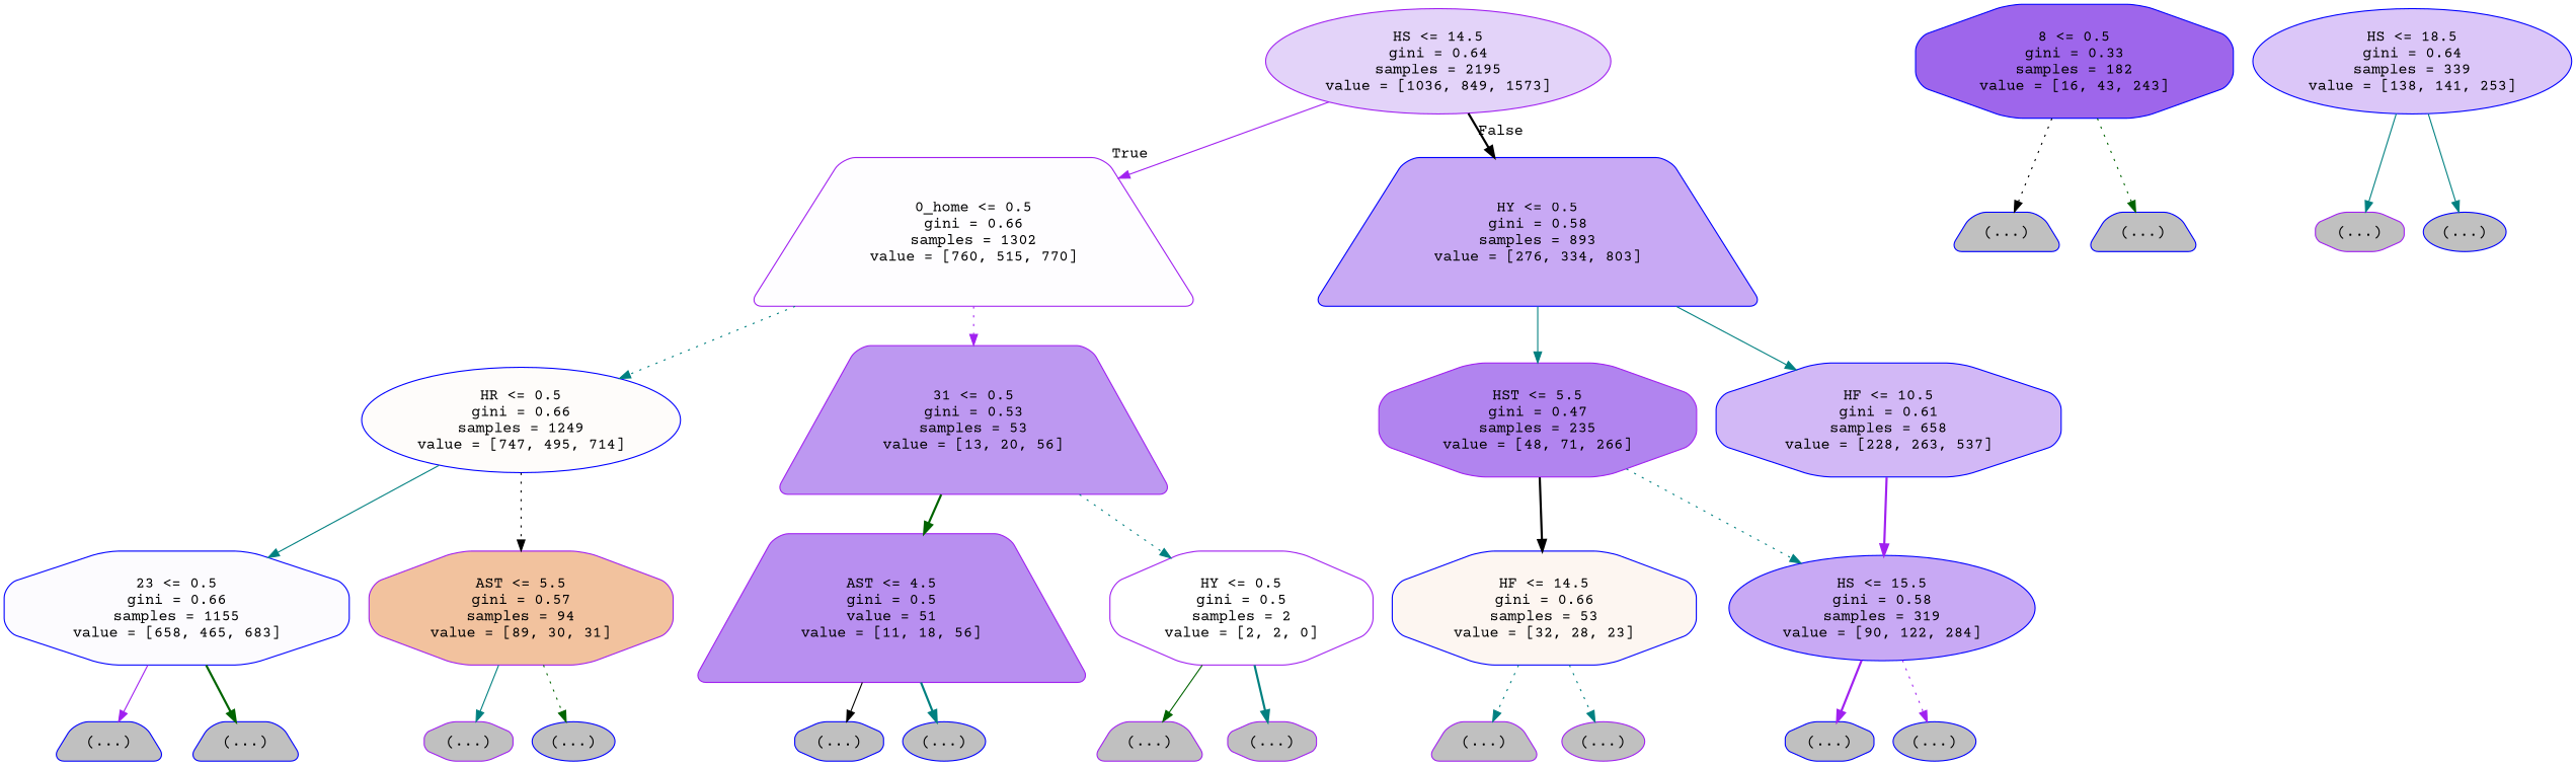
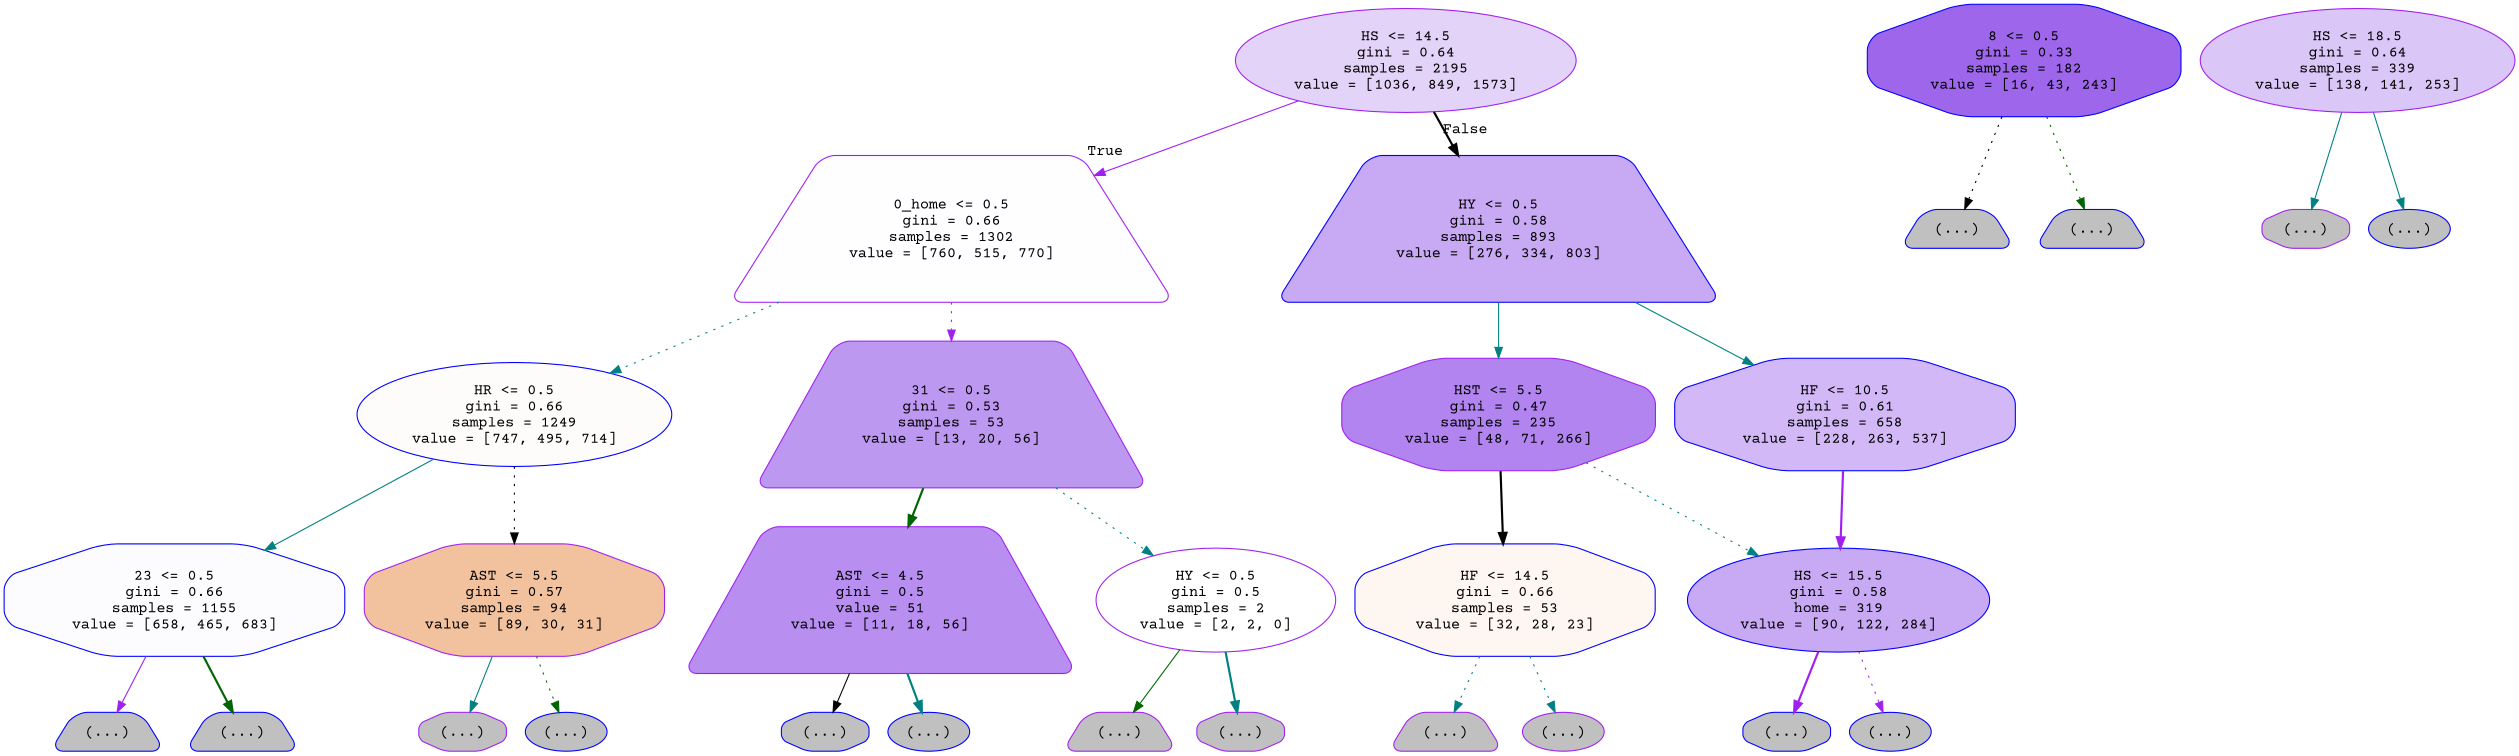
  digraph {
    fontname="Courier Prime"
    node [color=blue fillcolor="#C0C0C0" fontname="Courier Prime" shape=octagon style="filled, rounded"]
    edge [color=teal fontname="Courier Prime" style=dotted]
    n1 [color=purple fillcolor="#e3d3f9" label="HS <= 14.5\ngini = 0.64\nsamples = 2195\nvalue = [1036, 849, 1573]" shape=ellipse]
    n2 [color=purple fillcolor="#fefdff" label="0_home <= 0.5\ngini = 0.66\nsamples = 1302\nvalue = [760, 515, 770]" shape=trapezium]
    n3 [fillcolor="#c8a9f4" label="HY <= 0.5\ngini = 0.58\nsamples = 893\nvalue = [276, 334, 803]" shape=trapezium]
    n4 [fillcolor="#fefcfa" label="HR <= 0.5\ngini = 0.66\nsamples = 1249\nvalue = [747, 495, 714]" shape=ellipse]
    n5 [color=purple fillcolor="#bd98f1" label="31 <= 0.5\ngini = 0.53\nsamples = 53\nvalue = [13, 20, 56]" shape=trapezium]
    n6 [color=purple fillcolor="#b184ef" label="HST <= 5.5\ngini = 0.47\nsamples = 235\nvalue = [48, 71, 266]"]
    n7 [fillcolor="#d2b8f6" label="HF <= 10.5\ngini = 0.61\nsamples = 658\nvalue = [228, 263, 537]"]
    n8 [fillcolor="#fcfbfe" label="23 <= 0.5\ngini = 0.66\nsamples = 1155\nvalue = [658, 465, 683]"]
    n9 [color=purple fillcolor="#f2c29e" label="AST <= 5.5\ngini = 0.57\nsamples = 94\nvalue = [89, 30, 31]"]
    n10 [color=purple fillcolor="#b88ff0" label="AST <= 4.5\ngini = 0.5\nvalue = 51\nvalue = [11, 18, 56]" shape=trapezium]
-   n11 [color=purple fillcolor="#ffffff" label="HY <= 0.5\ngini = 0.5\nsamples = 2\nvalue = [2, 2, 0]"]
+   n11 [color=purple fillcolor="#ffffff" label="HY <= 0.5\ngini = 0.5\nsamples = 2\nvalue = [2, 2, 0]" shape=ellipse]
    n12 [label="(...)" shape=trapezium]
    n13 [label="(...)" shape=trapezium]
    n14 [color=purple label="(...)"]
    n15 [label="(...)" shape=ellipse]
    n16 [label="(...)"]
    n17 [label="(...)" shape=ellipse]
    n18 [color=purple label="(...)" shape=trapezium]
    n19 [color=purple label="(...)"]
    n20 [fillcolor="#fdf6f1" label="HF <= 14.5\ngini = 0.66\nsamples = 53\nvalue = [32, 28, 23]"]
-   n21 [fillcolor="#c8a9f4" label="HS <= 15.5\ngini = 0.58\nsamples = 319\nvalue = [90, 122, 284]" shape=ellipse]
+   n21 [fillcolor="#c8a9f4" label="HS <= 15.5\ngini = 0.58\nhome = 319\nvalue = [90, 122, 284]" shape=ellipse]
    n22 [color=purple label="(...)" shape=trapezium]
    n23 [color=purple label="(...)" shape=ellipse]
    n24 [fillcolor="#9e66eb" label="8 <= 0.5\ngini = 0.33\nsamples = 182\nvalue = [16, 43, 243]"]
    n25 [label="(...)" shape=trapezium]
    n26 [label="(...)" shape=trapezium]
    n27 [label="(...)"]
    n28 [label="(...)" shape=ellipse]
-   n29 [fillcolor="#dbc6f8" label="HS <= 18.5\ngini = 0.64\nsamples = 339\nvalue = [138, 141, 253]" shape=ellipse]
+   n29 [color=purple fillcolor="#dbc6f8" label="HS <= 18.5\ngini = 0.64\nsamples = 339\nvalue = [138, 141, 253]" shape=ellipse]
    n30 [color=purple label="(...)"]
    n31 [label="(...)" shape=ellipse]
    n1 -> n2 [color=purple headlabel=True labelangle=45 labeldistance=2.5 style=solid]
    n1 -> n3 [color=black headlabel=False labelangle=-45 labeldistance=2.5 style=bold]
    n2 -> n4
    n2 -> n5 [color=purple]
    n3 -> n6 [style=solid]
    n3 -> n7 [style=solid]
    n4 -> n8 [style=solid]
    n4 -> n9 [color=black]
    n5 -> n10 [color=darkgreen style=bold]
    n5 -> n11
    n6 -> n20 [color=black style=bold]
    n6 -> n21
    n7 -> n21 [color=purple style=bold]
    n8 -> n12 [color=purple style=solid]
    n8 -> n13 [color=darkgreen style=bold]
    n9 -> n14 [style=solid]
    n9 -> n15 [color=darkgreen]
    n10 -> n16 [color=black style=solid]
    n10 -> n17 [style=bold]
    n11 -> n18 [color=darkgreen style=solid]
    n11 -> n19 [style=bold]
    n20 -> n22
    n20 -> n23
    n21 -> n27 [color=purple style=bold]
    n21 -> n28 [color=purple]
    n24 -> n25 [color=black]
    n24 -> n26 [color=darkgreen]
    n29 -> n30 [style=solid]
    n29 -> n31 [style=solid]
  }
